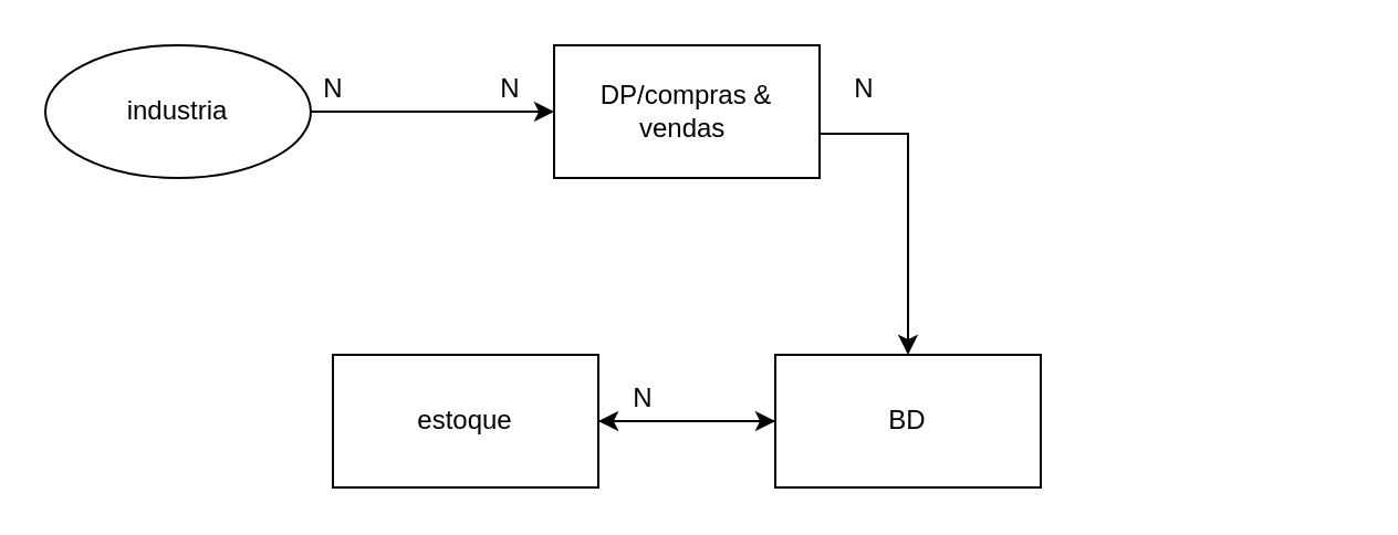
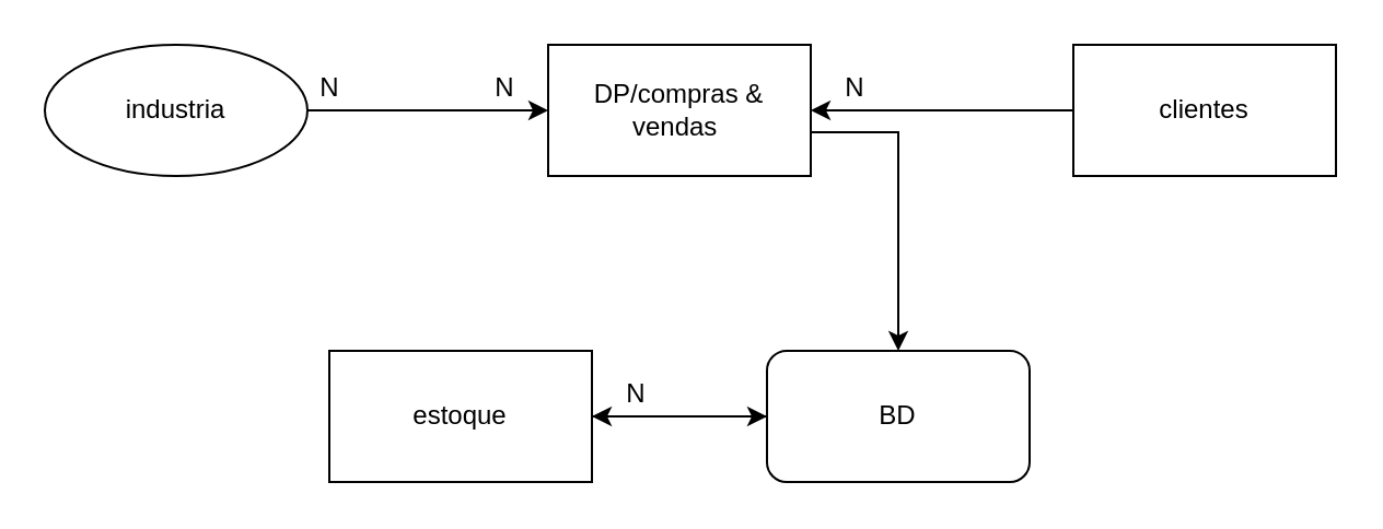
  <mxCell id="0" />
  <mxCell id="1" parent="0" />
  <mxCell id="2" value="" style="edgeStyle=orthogonalEdgeStyle;rounded=0;orthogonalLoop=1;jettySize=auto;html=1;" edge="1" parent="1" source="3" target="7"><mxGeometry relative="1" as="geometry" /></mxCell>
- <mxCell id="3" value="BD" style="rounded=0;whiteSpace=wrap;html=1;" vertex="1" parent="1"><mxGeometry x="350" y="160" width="120" height="60" as="geometry" /></mxCell>
+ <mxCell id="3" value="BD" style="whiteSpace=wrap;html=1;rounded=1;" vertex="1" parent="1"><mxGeometry x="350" y="160" width="120" height="60" as="geometry" /></mxCell>
  <mxCell id="4" value="" style="edgeStyle=orthogonalEdgeStyle;rounded=0;orthogonalLoop=1;jettySize=auto;html=1;" edge="1" parent="1" source="5" target="3"><mxGeometry relative="1" as="geometry"><Array as="points"><mxPoint x="410" y="60" /></Array></mxGeometry></mxCell>
  <mxCell id="5" value="DP/compras &amp;amp;&lt;br&gt;vendas&amp;nbsp;" style="rounded=0;whiteSpace=wrap;html=1;" vertex="1" parent="1"><mxGeometry x="250" y="20" width="120" height="60" as="geometry" /></mxCell>
  <mxCell id="6" value="" style="edgeStyle=orthogonalEdgeStyle;rounded=0;orthogonalLoop=1;jettySize=auto;html=1;" edge="1" parent="1" source="7" target="3"><mxGeometry relative="1" as="geometry" /></mxCell>
  <mxCell id="7" value="estoque" style="rounded=0;whiteSpace=wrap;html=1;" vertex="1" parent="1"><mxGeometry x="150" y="160" width="120" height="60" as="geometry" /></mxCell>
  <mxCell id="8" value="" style="edgeStyle=orthogonalEdgeStyle;rounded=0;orthogonalLoop=1;jettySize=auto;html=1;" edge="1" parent="1" source="9" target="5"><mxGeometry relative="1" as="geometry" /></mxCell>
  <mxCell id="9" value="industria" style="ellipse;whiteSpace=wrap;html=1;" vertex="1" parent="1"><mxGeometry x="20" y="20" width="120" height="60" as="geometry" /></mxCell>
+ <mxCell id="10" value="" style="edgeStyle=orthogonalEdgeStyle;rounded=0;orthogonalLoop=1;jettySize=auto;html=1;" edge="1" parent="1" source="11" target="5"><mxGeometry relative="1" as="geometry" /></mxCell>
+ <mxCell id="11" value="clientes&lt;br&gt;" style="rounded=0;whiteSpace=wrap;html=1;" vertex="1" parent="1"><mxGeometry x="490" y="20" width="120" height="60" as="geometry" /></mxCell>
  <mxCell id="12" value="N" style="text;html=1;align=center;verticalAlign=middle;resizable=0;points=[];autosize=1;" vertex="1" parent="1"><mxGeometry x="140" y="30" width="20" height="20" as="geometry" /></mxCell>
  <mxCell id="13" value="N" style="text;html=1;align=center;verticalAlign=middle;resizable=0;points=[];autosize=1;" vertex="1" parent="1"><mxGeometry x="220" y="30" width="20" height="20" as="geometry" /></mxCell>
  <mxCell id="14" value="N" style="text;html=1;align=center;verticalAlign=middle;resizable=0;points=[];autosize=1;" vertex="1" parent="1"><mxGeometry x="280" y="170" width="20" height="20" as="geometry" /></mxCell>
  <mxCell id="15" value="N" style="text;html=1;align=center;verticalAlign=middle;resizable=0;points=[];autosize=1;" vertex="1" parent="1"><mxGeometry x="380" y="30" width="20" height="20" as="geometry" /></mxCell>
